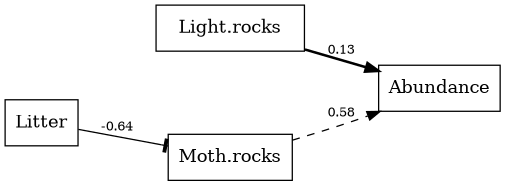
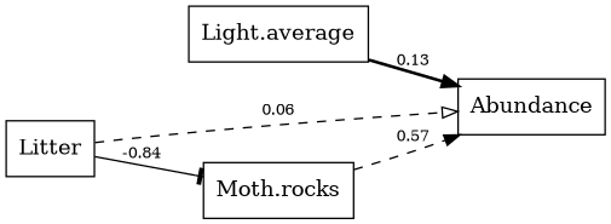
  digraph {
    fontname="DejaVu Serif"
    rankdir=LR
    node [fontname="DejaVu Serif" fontsize=14 shape=box]
    edge [arrowhead=normal fontname="DejaVu Serif" fontsize=10 style=dashed]
-   "Light.average" [label="Light.rocks"]
+   "Light.average"
    Abundance
    Litter
    n4 [label="Moth.rocks"]
    "Light.average" -> Abundance [label=0.13 style=bold]
-   Litter -> n4 [arrowhead=tee label=-0.64 style=solid]
-   n4 -> Abundance [label=0.58]
+   Litter -> Abundance [arrowhead=onormal label=0.06]
+   Litter -> n4 [arrowhead=tee label=-0.84 style=solid]
+   n4 -> Abundance [label=0.57]
  }
